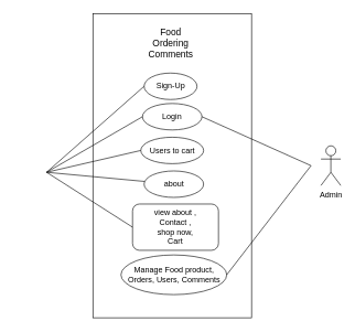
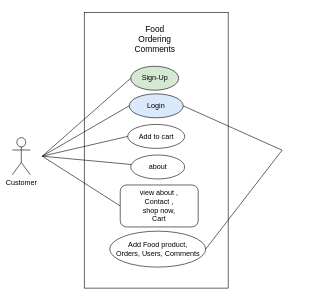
  <mxCell id="0" />
  <mxCell id="1" parent="0" />
  <mxCell id="2" value="" style="rounded=0;whiteSpace=wrap;html=1;" parent="1" vertex="1"><mxGeometry x="140" y="20" width="240" height="460" as="geometry" /></mxCell>
- <mxCell id="3" value="Sign-Up" style="ellipse;whiteSpace=wrap;html=1;" parent="1" vertex="1"><mxGeometry x="217.5" y="110" width="80" height="40" as="geometry" /></mxCell>
- <mxCell id="4" value="Login" style="ellipse;whiteSpace=wrap;html=1;" parent="1" vertex="1"><mxGeometry x="215" y="156" width="90" height="40" as="geometry" /></mxCell>
- <mxCell id="5" value="Users to cart" style="ellipse;whiteSpace=wrap;html=1;" parent="1" vertex="1"><mxGeometry x="212.5" y="207" width="95" height="40" as="geometry" /></mxCell>
+ <mxCell id="3" value="Sign-Up" style="ellipse;whiteSpace=wrap;html=1;fillColor=#d5e8d4;" parent="1" vertex="1"><mxGeometry x="217.5" y="110" width="80" height="40" as="geometry" /></mxCell>
+ <mxCell id="4" value="Login" style="ellipse;whiteSpace=wrap;html=1;fillColor=#dae8fc;" parent="1" vertex="1"><mxGeometry x="215" y="156" width="90" height="40" as="geometry" /></mxCell>
+ <mxCell id="5" value="Add to cart" style="ellipse;whiteSpace=wrap;html=1;" parent="1" vertex="1"><mxGeometry x="212.5" y="207" width="95" height="40" as="geometry" /></mxCell>
  <mxCell id="6" value="about" style="ellipse;whiteSpace=wrap;html=1;" parent="1" vertex="1"><mxGeometry x="217.5" y="258" width="90" height="40" as="geometry" /></mxCell>
  <mxCell id="7" value="view about ,&lt;br&gt;Contact ,&lt;br&gt;shop now,&lt;div&gt;Cart&lt;br&gt;&lt;/div&gt;" style="whiteSpace=wrap;html=1;rounded=1;" parent="1" vertex="1"><mxGeometry x="200" y="308" width="130" height="70" as="geometry" /></mxCell>
- <mxCell id="8" value="Manage Food product,&lt;div&gt;Orders, Users, Comments&lt;/div&gt;" style="ellipse;whiteSpace=wrap;html=1;" parent="1" vertex="1"><mxGeometry x="182.5" y="385" width="160" height="60" as="geometry" /></mxCell>
- <mxCell id="10" value="Admin" style="shape=umlActor;verticalLabelPosition=bottom;verticalAlign=top;html=1;outlineConnect=0;" parent="1" vertex="1"><mxGeometry x="485" y="220" width="30" height="60" as="geometry" /></mxCell>
+ <mxCell id="8" value="Add Food product,&lt;div&gt;Orders, Users, Comments&lt;/div&gt;" style="ellipse;whiteSpace=wrap;html=1;" parent="1" vertex="1"><mxGeometry x="182.5" y="385" width="160" height="60" as="geometry" /></mxCell>
+ <mxCell id="9" value="Customer" style="shape=umlActor;verticalLabelPosition=bottom;verticalAlign=top;html=1;outlineConnect=0;" parent="1" vertex="1"><mxGeometry x="20" y="229" width="30" height="62" as="geometry" /></mxCell>
  <mxCell id="11" value="" style="endArrow=none;html=1;rounded=0;exitX=1;exitY=0.5;exitDx=0;exitDy=0;" parent="1" source="8" edge="1"><mxGeometry width="50" height="50" relative="1" as="geometry"><mxPoint x="360" y="310" as="sourcePoint" /><mxPoint x="470" y="250" as="targetPoint" /></mxGeometry></mxCell>
  <mxCell id="12" value="" style="endArrow=none;html=1;rounded=0;entryX=0;entryY=0.5;entryDx=0;entryDy=0;" parent="1" target="3" edge="1"><mxGeometry width="50" height="50" relative="1" as="geometry"><mxPoint x="70" y="260" as="sourcePoint" /><mxPoint x="410" y="260" as="targetPoint" /></mxGeometry></mxCell>
  <mxCell id="13" value="" style="endArrow=none;html=1;rounded=0;entryX=0;entryY=0.5;entryDx=0;entryDy=0;" parent="1" target="4" edge="1"><mxGeometry width="50" height="50" relative="1" as="geometry"><mxPoint x="70" y="260" as="sourcePoint" /><mxPoint x="228" y="140" as="targetPoint" /></mxGeometry></mxCell>
  <mxCell id="14" value="" style="endArrow=none;html=1;rounded=0;entryX=0;entryY=0.5;entryDx=0;entryDy=0;" parent="1" target="5" edge="1"><mxGeometry width="50" height="50" relative="1" as="geometry"><mxPoint x="70" y="260" as="sourcePoint" /><mxPoint x="225" y="186" as="targetPoint" /></mxGeometry></mxCell>
  <mxCell id="15" value="" style="endArrow=none;html=1;rounded=0;" parent="1" target="6" edge="1"><mxGeometry width="50" height="50" relative="1" as="geometry"><mxPoint x="70" y="260" as="sourcePoint" /><mxPoint x="223" y="237" as="targetPoint" /></mxGeometry></mxCell>
  <mxCell id="16" value="" style="endArrow=none;html=1;rounded=0;entryX=0;entryY=0.5;entryDx=0;entryDy=0;" parent="1" target="7" edge="1"><mxGeometry width="50" height="50" relative="1" as="geometry"><mxPoint x="70" y="260" as="sourcePoint" /><mxPoint x="228" y="284" as="targetPoint" /></mxGeometry></mxCell>
  <mxCell id="17" value="" style="endArrow=none;html=1;rounded=0;exitX=1;exitY=0.5;exitDx=0;exitDy=0;" parent="1" source="4" edge="1"><mxGeometry width="50" height="50" relative="1" as="geometry"><mxPoint x="353" y="425" as="sourcePoint" /><mxPoint x="470" y="250" as="targetPoint" /></mxGeometry></mxCell>
  <mxCell id="18" value="&lt;font style=&quot;font-size: 14px;&quot;&gt;Food Ordering Comments&lt;/font&gt;" style="text;html=1;align=center;verticalAlign=middle;whiteSpace=wrap;rounded=0;" parent="1" vertex="1"><mxGeometry x="222.5" y="30" width="70" height="70" as="geometry" /></mxCell>
